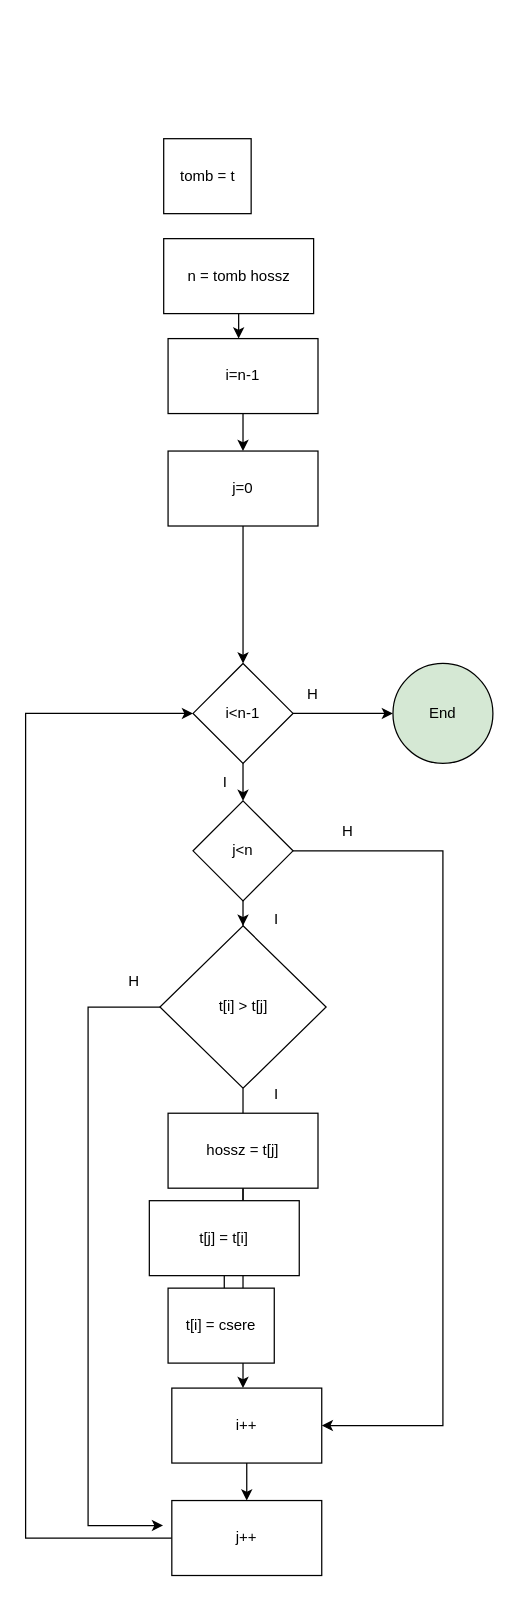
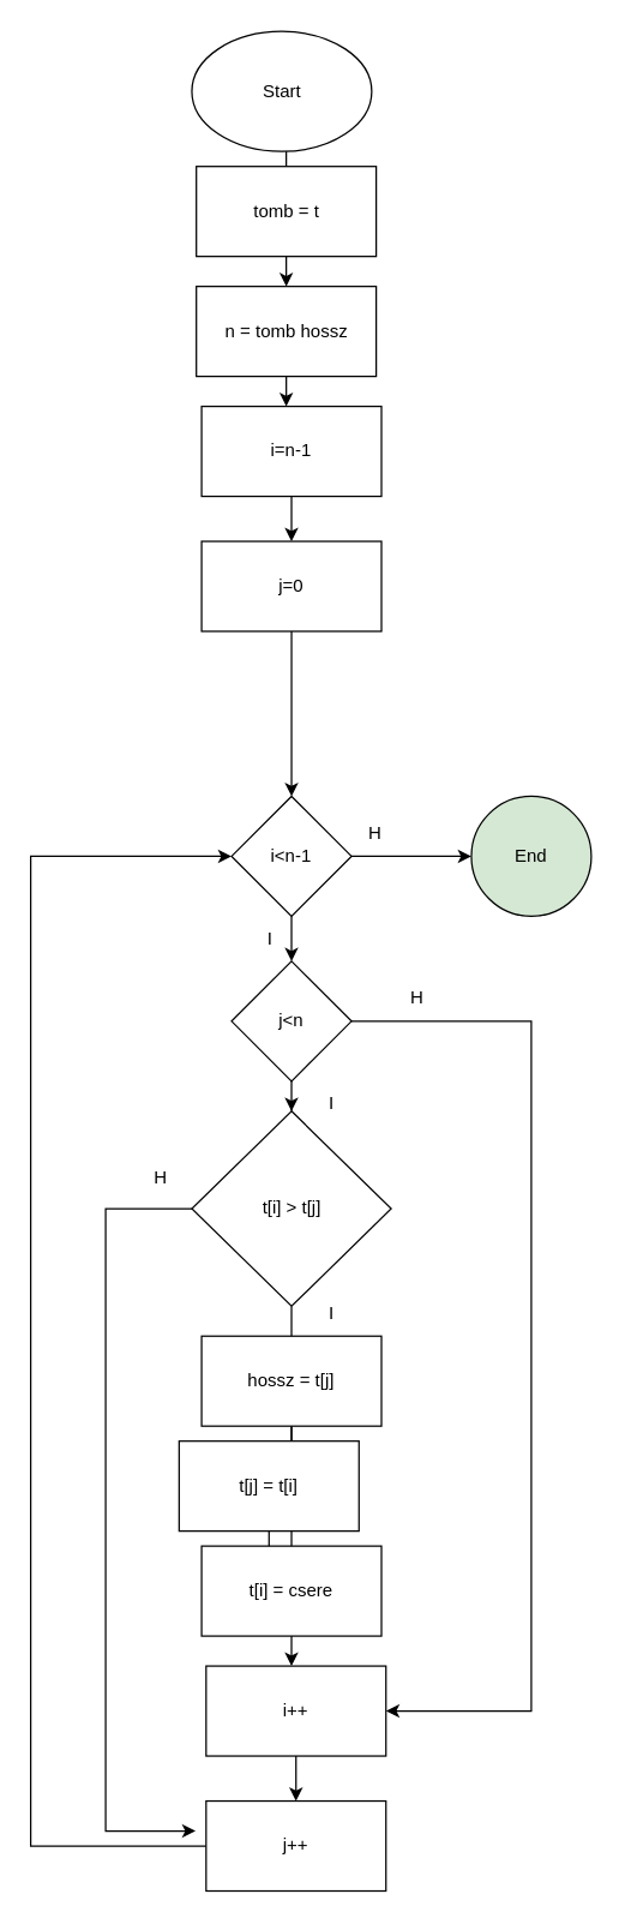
  <mxCell id="0" />
  <mxCell id="1" parent="0" />
  <mxCell id="2" value="" style="edgeStyle=orthogonalEdgeStyle;rounded=0;orthogonalLoop=1;jettySize=auto;html=1;" edge="1" parent="1" source="28" target="5"><mxGeometry relative="1" as="geometry"><Array as="points"><mxPoint x="190.52" y="210" /><mxPoint x="190.52" y="210" /></Array></mxGeometry></mxCell>
+ <mxCell id="3" value="Start&lt;br&gt;" style="ellipse;whiteSpace=wrap;html=1;" vertex="1" parent="1"><mxGeometry x="127.52" width="120" height="80" as="geometry" y="20" /></mxCell>
  <mxCell id="4" value="" style="edgeStyle=orthogonalEdgeStyle;rounded=0;orthogonalLoop=1;jettySize=auto;html=1;" edge="1" parent="1" source="5" target="7"><mxGeometry relative="1" as="geometry" /></mxCell>
  <mxCell id="5" value="i=n-1" style="whiteSpace=wrap;html=1;" vertex="1" parent="1"><mxGeometry x="134.02" y="270" width="120" height="60" as="geometry" /></mxCell>
  <mxCell id="6" value="" style="edgeStyle=orthogonalEdgeStyle;rounded=0;orthogonalLoop=1;jettySize=auto;html=1;" edge="1" parent="1" source="7" target="10"><mxGeometry relative="1" as="geometry" /></mxCell>
  <mxCell id="7" value="j=0" style="whiteSpace=wrap;html=1;" vertex="1" parent="1"><mxGeometry x="134.02" y="360" width="120" height="60" as="geometry" /></mxCell>
  <mxCell id="8" value="" style="edgeStyle=orthogonalEdgeStyle;rounded=0;orthogonalLoop=1;jettySize=auto;html=1;" edge="1" parent="1" source="10" target="11"><mxGeometry relative="1" as="geometry" /></mxCell>
  <mxCell id="9" value="" style="edgeStyle=orthogonalEdgeStyle;rounded=0;orthogonalLoop=1;jettySize=auto;html=1;" edge="1" parent="1" source="33" target="15"><mxGeometry relative="1" as="geometry"><Array as="points"><mxPoint x="194.02" y="960" /><mxPoint x="194.02" y="960" /></Array></mxGeometry></mxCell>
  <mxCell id="10" value="i&amp;lt;n-1" style="rhombus;whiteSpace=wrap;html=1;" vertex="1" parent="1"><mxGeometry x="154.02" y="530" width="80" height="80" as="geometry" /></mxCell>
  <mxCell id="11" value="End&lt;br&gt;" style="ellipse;whiteSpace=wrap;html=1;fillColor=#d5e8d4;" vertex="1" parent="1"><mxGeometry x="314.02" y="530" width="80" height="80" as="geometry" /></mxCell>
  <mxCell id="12" value="I&lt;br&gt;" style="text;html=1;strokeColor=none;fillColor=none;align=center;verticalAlign=middle;whiteSpace=wrap;rounded=0;" vertex="1" parent="1"><mxGeometry x="150.02" y="610" width="60" height="30" as="geometry" /></mxCell>
  <mxCell id="13" style="edgeStyle=orthogonalEdgeStyle;rounded=0;orthogonalLoop=1;jettySize=auto;html=1;entryX=1;entryY=0.5;entryDx=0;entryDy=0;" edge="1" parent="1" source="31" target="15"><mxGeometry relative="1" as="geometry"><Array as="points"><mxPoint x="354.02" y="680" /><mxPoint x="354.02" y="1140" /></Array></mxGeometry></mxCell>
  <mxCell id="14" value="" style="edgeStyle=orthogonalEdgeStyle;rounded=0;orthogonalLoop=1;jettySize=auto;html=1;" edge="1" parent="1" source="15" target="18"><mxGeometry relative="1" as="geometry" /></mxCell>
  <mxCell id="15" value="i++&lt;br&gt;" style="whiteSpace=wrap;html=1;" vertex="1" parent="1"><mxGeometry x="137.02" y="1110" width="120" height="60" as="geometry" /></mxCell>
  <mxCell id="16" value="H" style="text;html=1;strokeColor=none;fillColor=none;align=center;verticalAlign=middle;whiteSpace=wrap;rounded=0;" vertex="1" parent="1"><mxGeometry x="220.02" y="540" width="60" height="30" as="geometry" /></mxCell>
  <mxCell id="17" style="edgeStyle=orthogonalEdgeStyle;rounded=0;orthogonalLoop=1;jettySize=auto;html=1;entryX=0;entryY=0.5;entryDx=0;entryDy=0;" edge="1" parent="1" source="18" target="10"><mxGeometry relative="1" as="geometry"><mxPoint x="150.02" y="570" as="targetPoint" /><Array as="points"><mxPoint x="20.02" y="1230" /><mxPoint x="20.02" y="570" /></Array></mxGeometry></mxCell>
  <mxCell id="18" value="j++" style="whiteSpace=wrap;html=1;" vertex="1" parent="1"><mxGeometry x="137.02" y="1200" width="120" height="60" as="geometry" /></mxCell>
  <mxCell id="19" style="edgeStyle=orthogonalEdgeStyle;rounded=0;orthogonalLoop=1;jettySize=auto;html=1;" edge="1" parent="1" source="33"><mxGeometry relative="1" as="geometry"><mxPoint x="130.02" y="1220" as="targetPoint" /><Array as="points"><mxPoint x="70.02" y="805" /><mxPoint x="70.02" y="1220" /></Array></mxGeometry></mxCell>
  <mxCell id="20" value="" style="edgeStyle=orthogonalEdgeStyle;rounded=0;orthogonalLoop=1;jettySize=auto;html=1;" edge="1" parent="1" source="21" target="23"><mxGeometry relative="1" as="geometry" /></mxCell>
  <mxCell id="21" value="hossz = t[j]" style="whiteSpace=wrap;html=1;" vertex="1" parent="1"><mxGeometry x="134.02" y="890" width="120" height="60" as="geometry" /></mxCell>
  <mxCell id="22" value="" style="edgeStyle=orthogonalEdgeStyle;rounded=0;orthogonalLoop=1;jettySize=auto;html=1;" edge="1" parent="1" source="23" target="24"><mxGeometry relative="1" as="geometry" /></mxCell>
  <mxCell id="23" value="t[j] = t[i]" style="whiteSpace=wrap;html=1;" vertex="1" parent="1"><mxGeometry x="119.02" y="960" width="120" height="60" as="geometry" /></mxCell>
- <mxCell id="24" value="t[i] = csere" style="whiteSpace=wrap;html=1;" vertex="1" parent="1"><mxGeometry x="134.02" y="1030" width="85" height="60" as="geometry" /></mxCell>
+ <mxCell id="24" value="t[i] = csere" style="whiteSpace=wrap;html=1;" vertex="1" parent="1"><mxGeometry x="134.02" y="1030" width="120" height="60" as="geometry" /></mxCell>
  <mxCell id="25" value="I&lt;br&gt;" style="text;html=1;strokeColor=none;fillColor=none;align=center;verticalAlign=middle;whiteSpace=wrap;rounded=0;" vertex="1" parent="1"><mxGeometry x="190.52" y="860" width="60" height="30" as="geometry" /></mxCell>
  <mxCell id="26" value="H&lt;br&gt;" style="text;html=1;strokeColor=none;fillColor=none;align=center;verticalAlign=middle;whiteSpace=wrap;rounded=0;" vertex="1" parent="1"><mxGeometry x="77.02" y="770" width="60" height="30" as="geometry" /></mxCell>
+ <mxCell id="27" value="" style="edgeStyle=orthogonalEdgeStyle;rounded=0;orthogonalLoop=1;jettySize=auto;html=1;" edge="1" parent="1" source="3" target="28"><mxGeometry relative="1" as="geometry"><mxPoint x="190.52" y="180" as="sourcePoint" /><mxPoint x="190.52" y="270" as="targetPoint" /><Array as="points"><mxPoint x="190.52" y="180" /><mxPoint x="190.52" y="180" /></Array></mxGeometry></mxCell>
  <mxCell id="28" value="n = tomb hossz" style="rounded=0;whiteSpace=wrap;html=1;" vertex="1" parent="1"><mxGeometry x="130.52" y="190" width="120" height="60" as="geometry" /></mxCell>
- <mxCell id="29" value="tomb = t" style="rounded=0;whiteSpace=wrap;html=1;" vertex="1" parent="1"><mxGeometry x="130.52" y="110" width="70" height="60" as="geometry" /></mxCell>
+ <mxCell id="29" value="tomb = t" style="rounded=0;whiteSpace=wrap;html=1;" vertex="1" parent="1"><mxGeometry x="130.52" y="110" width="120" height="60" as="geometry" /></mxCell>
  <mxCell id="30" value="" style="edgeStyle=orthogonalEdgeStyle;rounded=0;orthogonalLoop=1;jettySize=auto;html=1;" edge="1" parent="1" source="10" target="31"><mxGeometry relative="1" as="geometry"><mxPoint x="194.02" y="540" as="sourcePoint" /><mxPoint x="197.02" y="1110" as="targetPoint" /></mxGeometry></mxCell>
  <mxCell id="31" value="j&amp;lt;n" style="rhombus;whiteSpace=wrap;html=1;" vertex="1" parent="1"><mxGeometry x="154.02" y="640" width="80" height="80" as="geometry" /></mxCell>
  <mxCell id="32" value="" style="edgeStyle=orthogonalEdgeStyle;rounded=0;orthogonalLoop=1;jettySize=auto;html=1;" edge="1" parent="1" source="31" target="33"><mxGeometry relative="1" as="geometry"><mxPoint x="200.02" y="714" as="sourcePoint" /><mxPoint x="197.02" y="1110" as="targetPoint" /><Array as="points" /></mxGeometry></mxCell>
  <mxCell id="33" value="t[i] &amp;gt; t[j]" style="rhombus;whiteSpace=wrap;html=1;" vertex="1" parent="1"><mxGeometry x="127.52" y="740" width="133" height="130" as="geometry" /></mxCell>
  <mxCell id="34" value="H" style="text;html=1;strokeColor=none;fillColor=none;align=center;verticalAlign=middle;whiteSpace=wrap;rounded=0;" vertex="1" parent="1"><mxGeometry x="247.52" y="650" width="60" height="30" as="geometry" /></mxCell>
  <mxCell id="35" value="I&lt;br&gt;" style="text;html=1;strokeColor=none;fillColor=none;align=center;verticalAlign=middle;whiteSpace=wrap;rounded=0;" vertex="1" parent="1"><mxGeometry x="190.52" y="720" width="60" height="30" as="geometry" /></mxCell>
